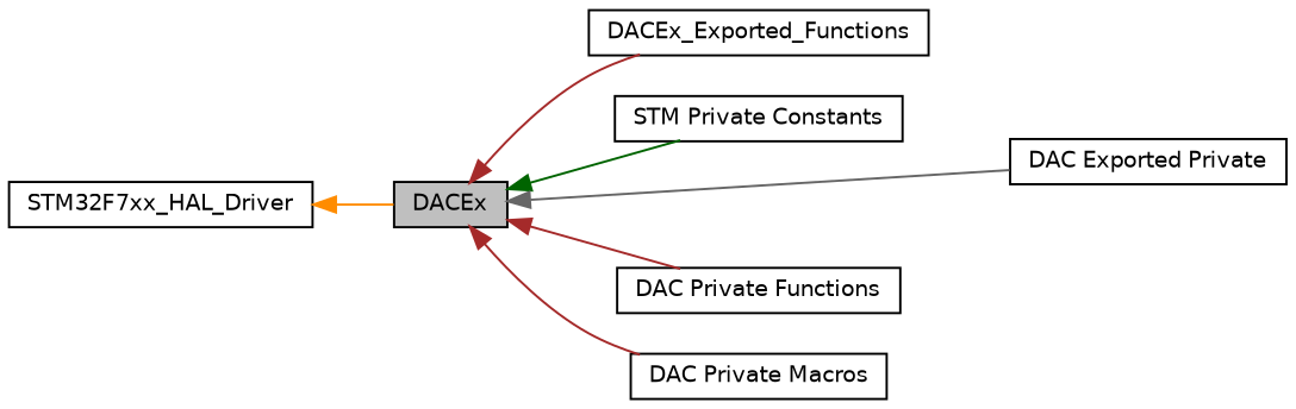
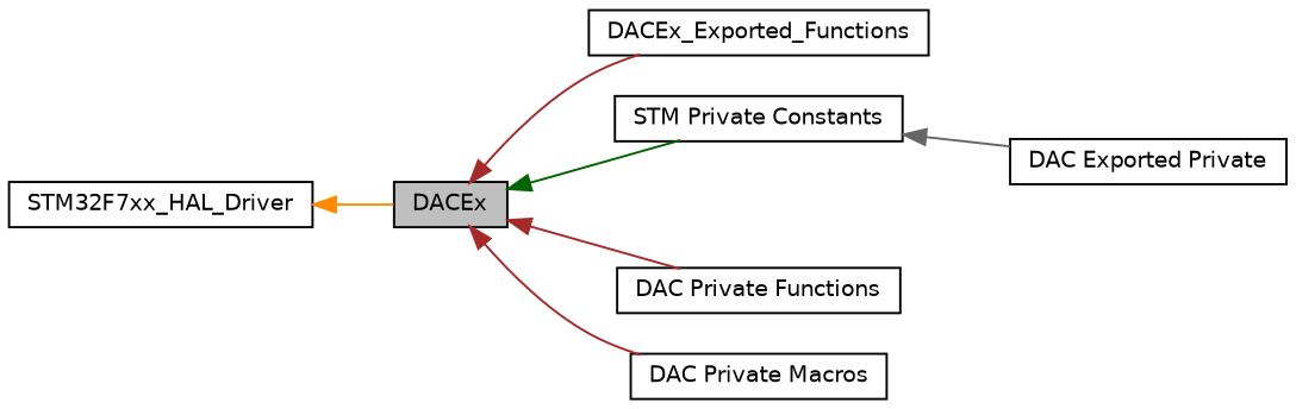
  digraph {
    rankdir=LR
    node [color=black fillcolor=white fontname=Helvetica fontsize=10 shape=record style=filled]
    edge [color=brown dir=back fontname=Helvetica fontsize=10 labelfontname=Helvetica labelfontsize=10 shape=plaintext style=solid]
    n1 [height=0.2 label=DACEx_Exported_Functions width=0.4]
    n2 [height=0.2 label=STM32F7xx_HAL_Driver width=0.4]
    n3 [fillcolor=grey75 fontcolor=black height=0.2 label=DACEx width=0.4]
    n4 [height=0.2 label="STM Private Constants" width=0.4]
    n5 [height=0.2 label="DAC Exported Private" width=0.4]
    n6 [height=0.2 label="DAC Private Functions" width=0.4]
    n7 [height=0.2 label="DAC Private Macros" width=0.4]
    n2 -> n3 [color=darkorange]
    n3 -> n1
    n3 -> n4 [color=darkgreen]
-   n3 -> n5 [color=gray40]
+   n4 -> n5 [color=gray40]
    n3 -> n6
    n3 -> n7
  }
